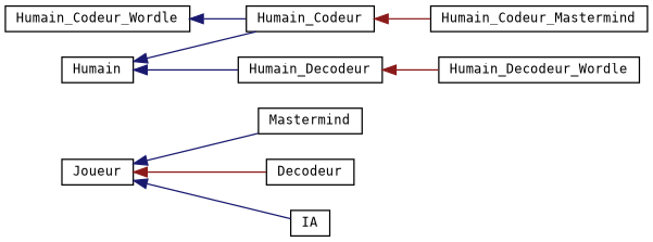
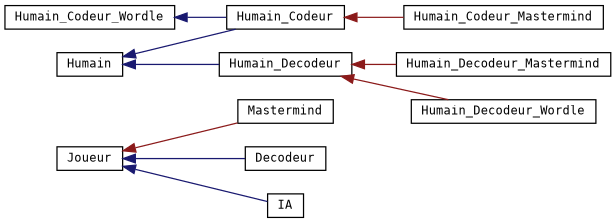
  digraph {
    fontname="DejaVu Sans Mono"
    rankdir=LR
    node [color=black fillcolor=white fontname="DejaVu Sans Mono" fontsize=10 shape=record style=filled]
    edge [color=midnightblue dir=back fontname="DejaVu Sans Mono" fontsize=10 labelfontname=Helvetica labelfontsize=10 style=solid]
    n1 [height=0.2 label=Joueur width=0.4]
    n2 [height=0.2 label=Mastermind width=0.4]
    n3 [height=0.2 label=Decodeur width=0.4]
    n4 [height=0.2 label=IA width=0.4]
    n5 [height=0.2 label=Humain width=0.4]
    n6 [height=0.2 label=Humain_Codeur width=0.4]
    n7 [height=0.2 label=Humain_Decodeur width=0.4]
    n8 [height=0.2 label=Humain_Codeur_Mastermind width=0.4]
+   n9 [height=0.2 label=Humain_Decodeur_Mastermind width=0.4]
    n10 [height=0.2 label=Humain_Decodeur_Wordle width=0.4]
    n11 [height=0.2 label=Humain_Codeur_Wordle width=0.4]
-   n1 -> n2
-   n1 -> n3 [color=firebrick4]
+   n1 -> n2 [color=firebrick4]
+   n1 -> n3
    n1 -> n4
    n5 -> n6
    n5 -> n7
    n6 -> n8 [color=firebrick4]
+   n7 -> n9 [color=firebrick4]
    n7 -> n10 [color=firebrick4]
    n11 -> n6
  }
